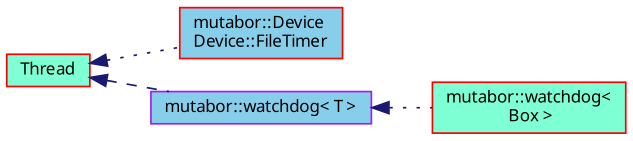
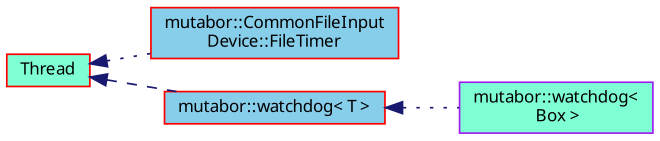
  digraph {
    rankdir=LR
    node [color=red fillcolor=aquamarine fontname=Sans fontsize=10 shape=record style=filled]
    edge [color=midnightblue dir=back fontname=Sans fontsize=10 labelfontname=Sans labelfontsize=10 style=dotted]
    n1 [height=0.2 label=Thread width=0.4]
-   n2 [fillcolor=skyblue height=0.2 label="mutabor::Device\lDevice::FileTimer" width=0.4]
-   n3 [color=purple fillcolor=skyblue height=0.2 label="mutabor::watchdog\< T \>" width=0.4]
-   n4 [height=0.2 label="mutabor::watchdog\<\l Box \>" width=0.4]
+   n2 [fillcolor=skyblue height=0.2 label="mutabor::CommonFileInput\lDevice::FileTimer" width=0.4]
+   n3 [fillcolor=skyblue height=0.2 label="mutabor::watchdog\< T \>" width=0.4]
+   n4 [color=purple height=0.2 label="mutabor::watchdog\<\l Box \>" width=0.4]
    n1 -> n2
    n1 -> n3 [style=dashed]
    n3 -> n4
  }
